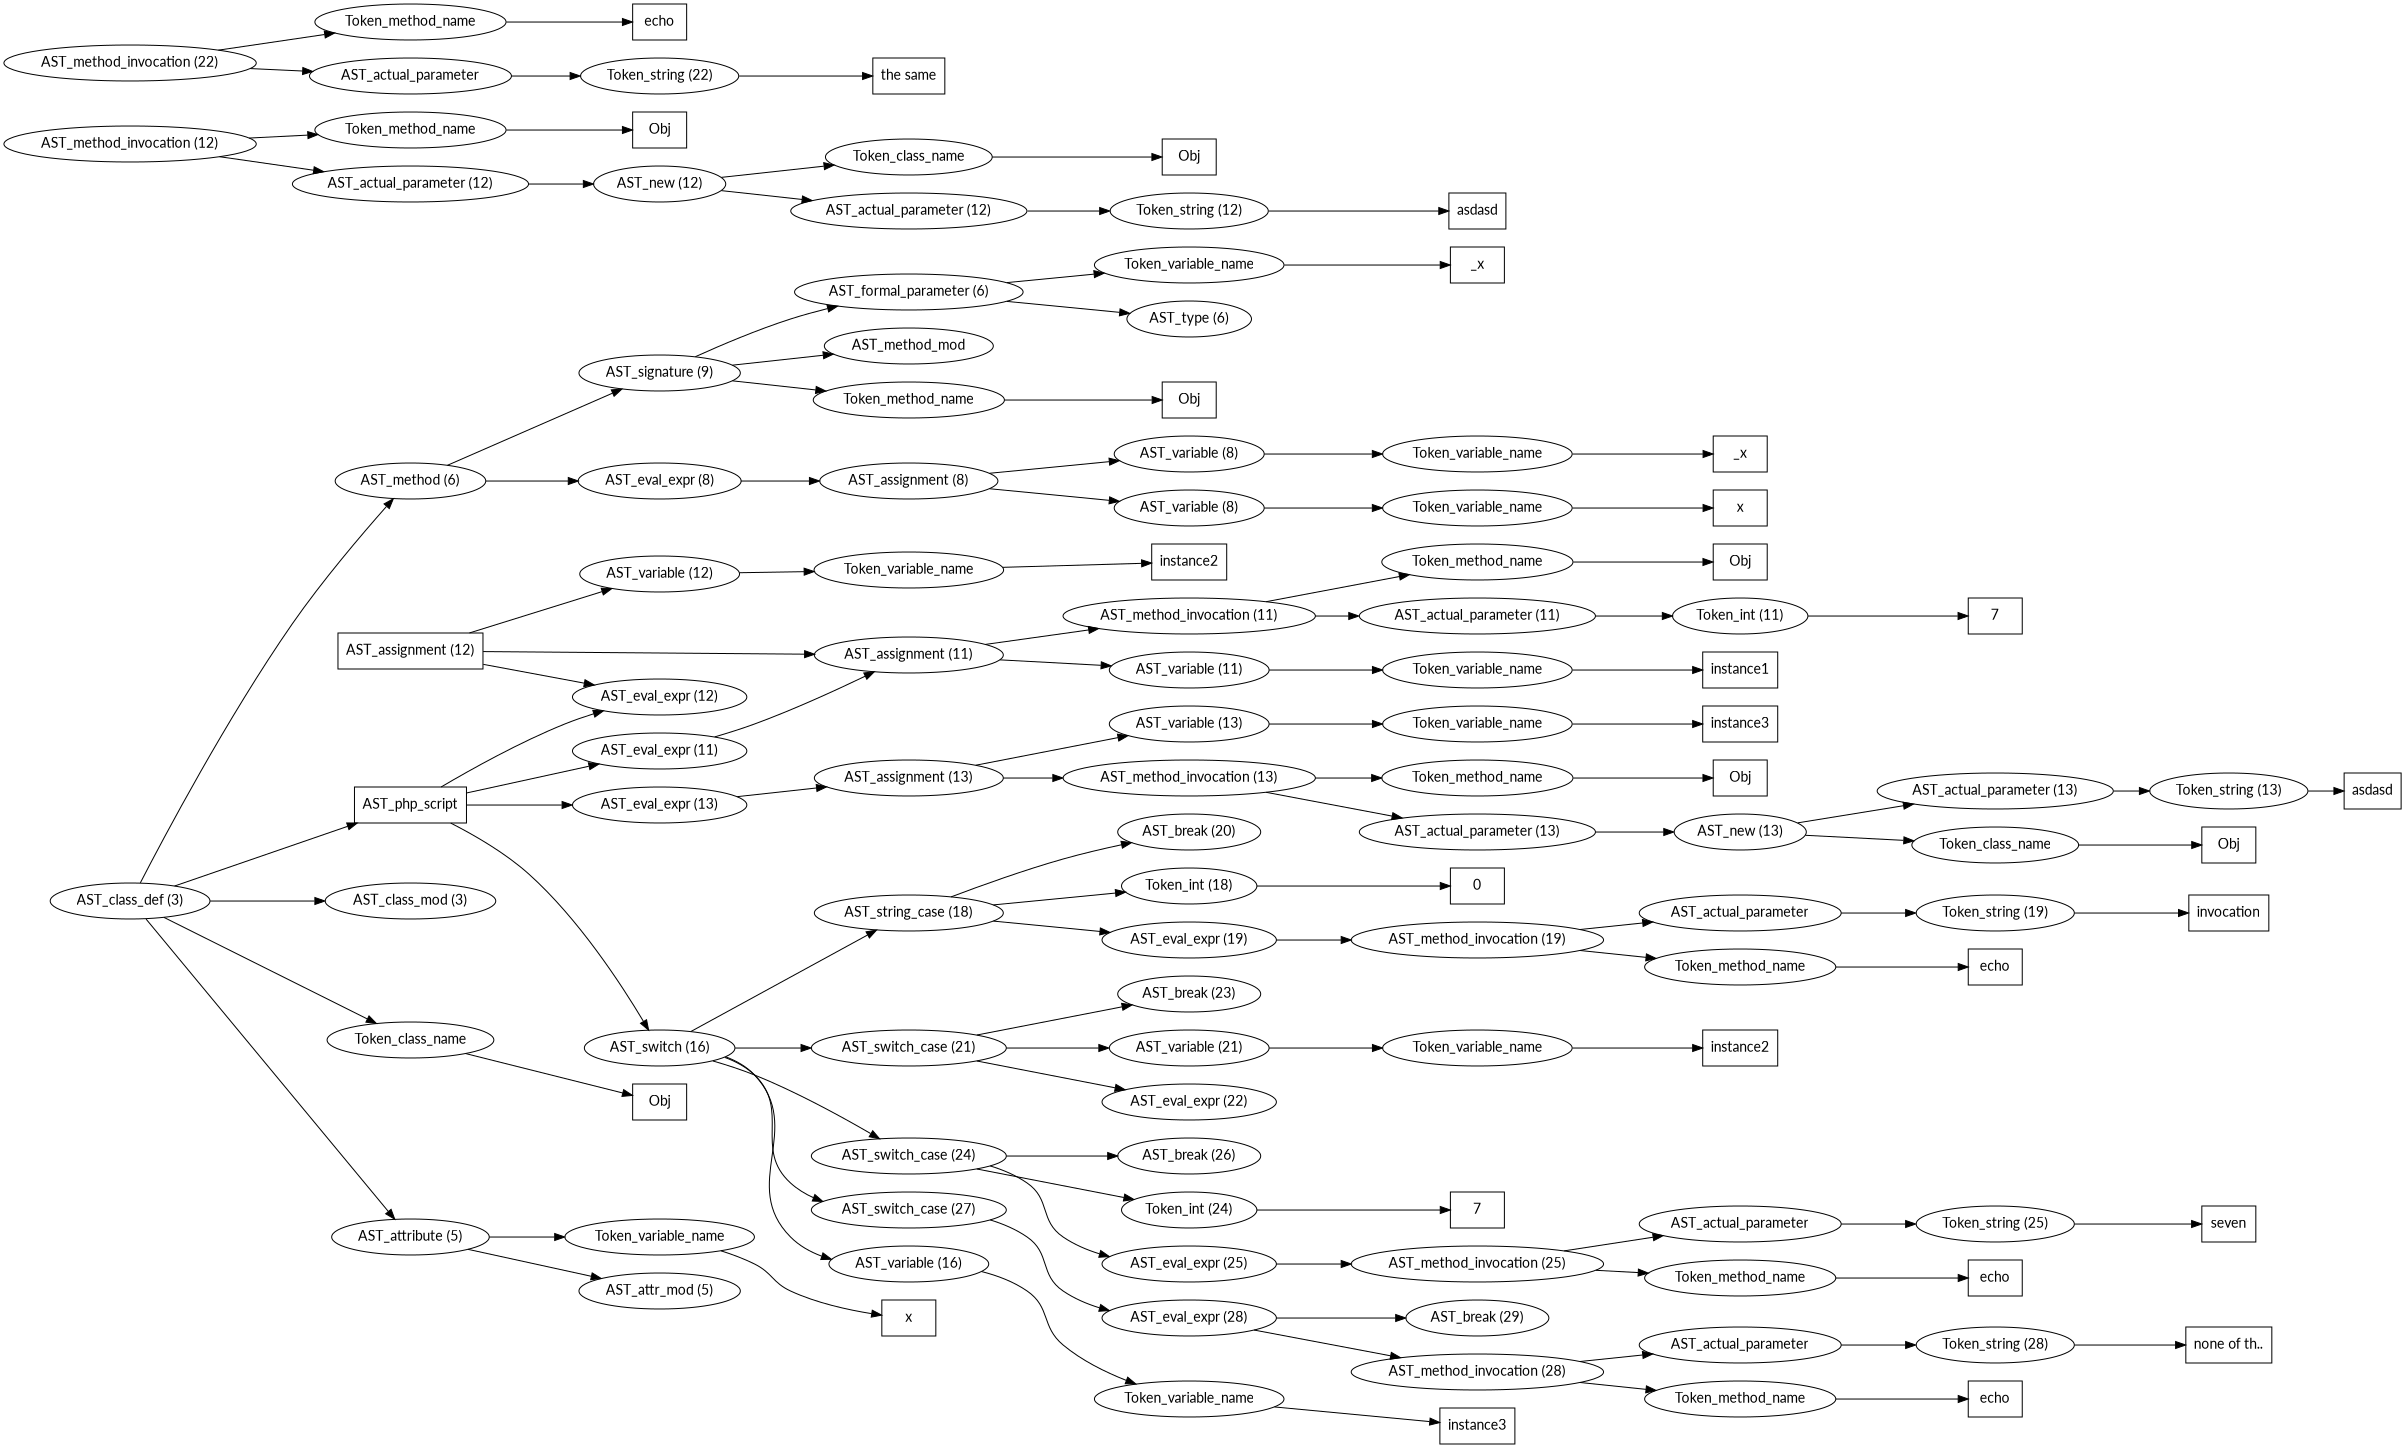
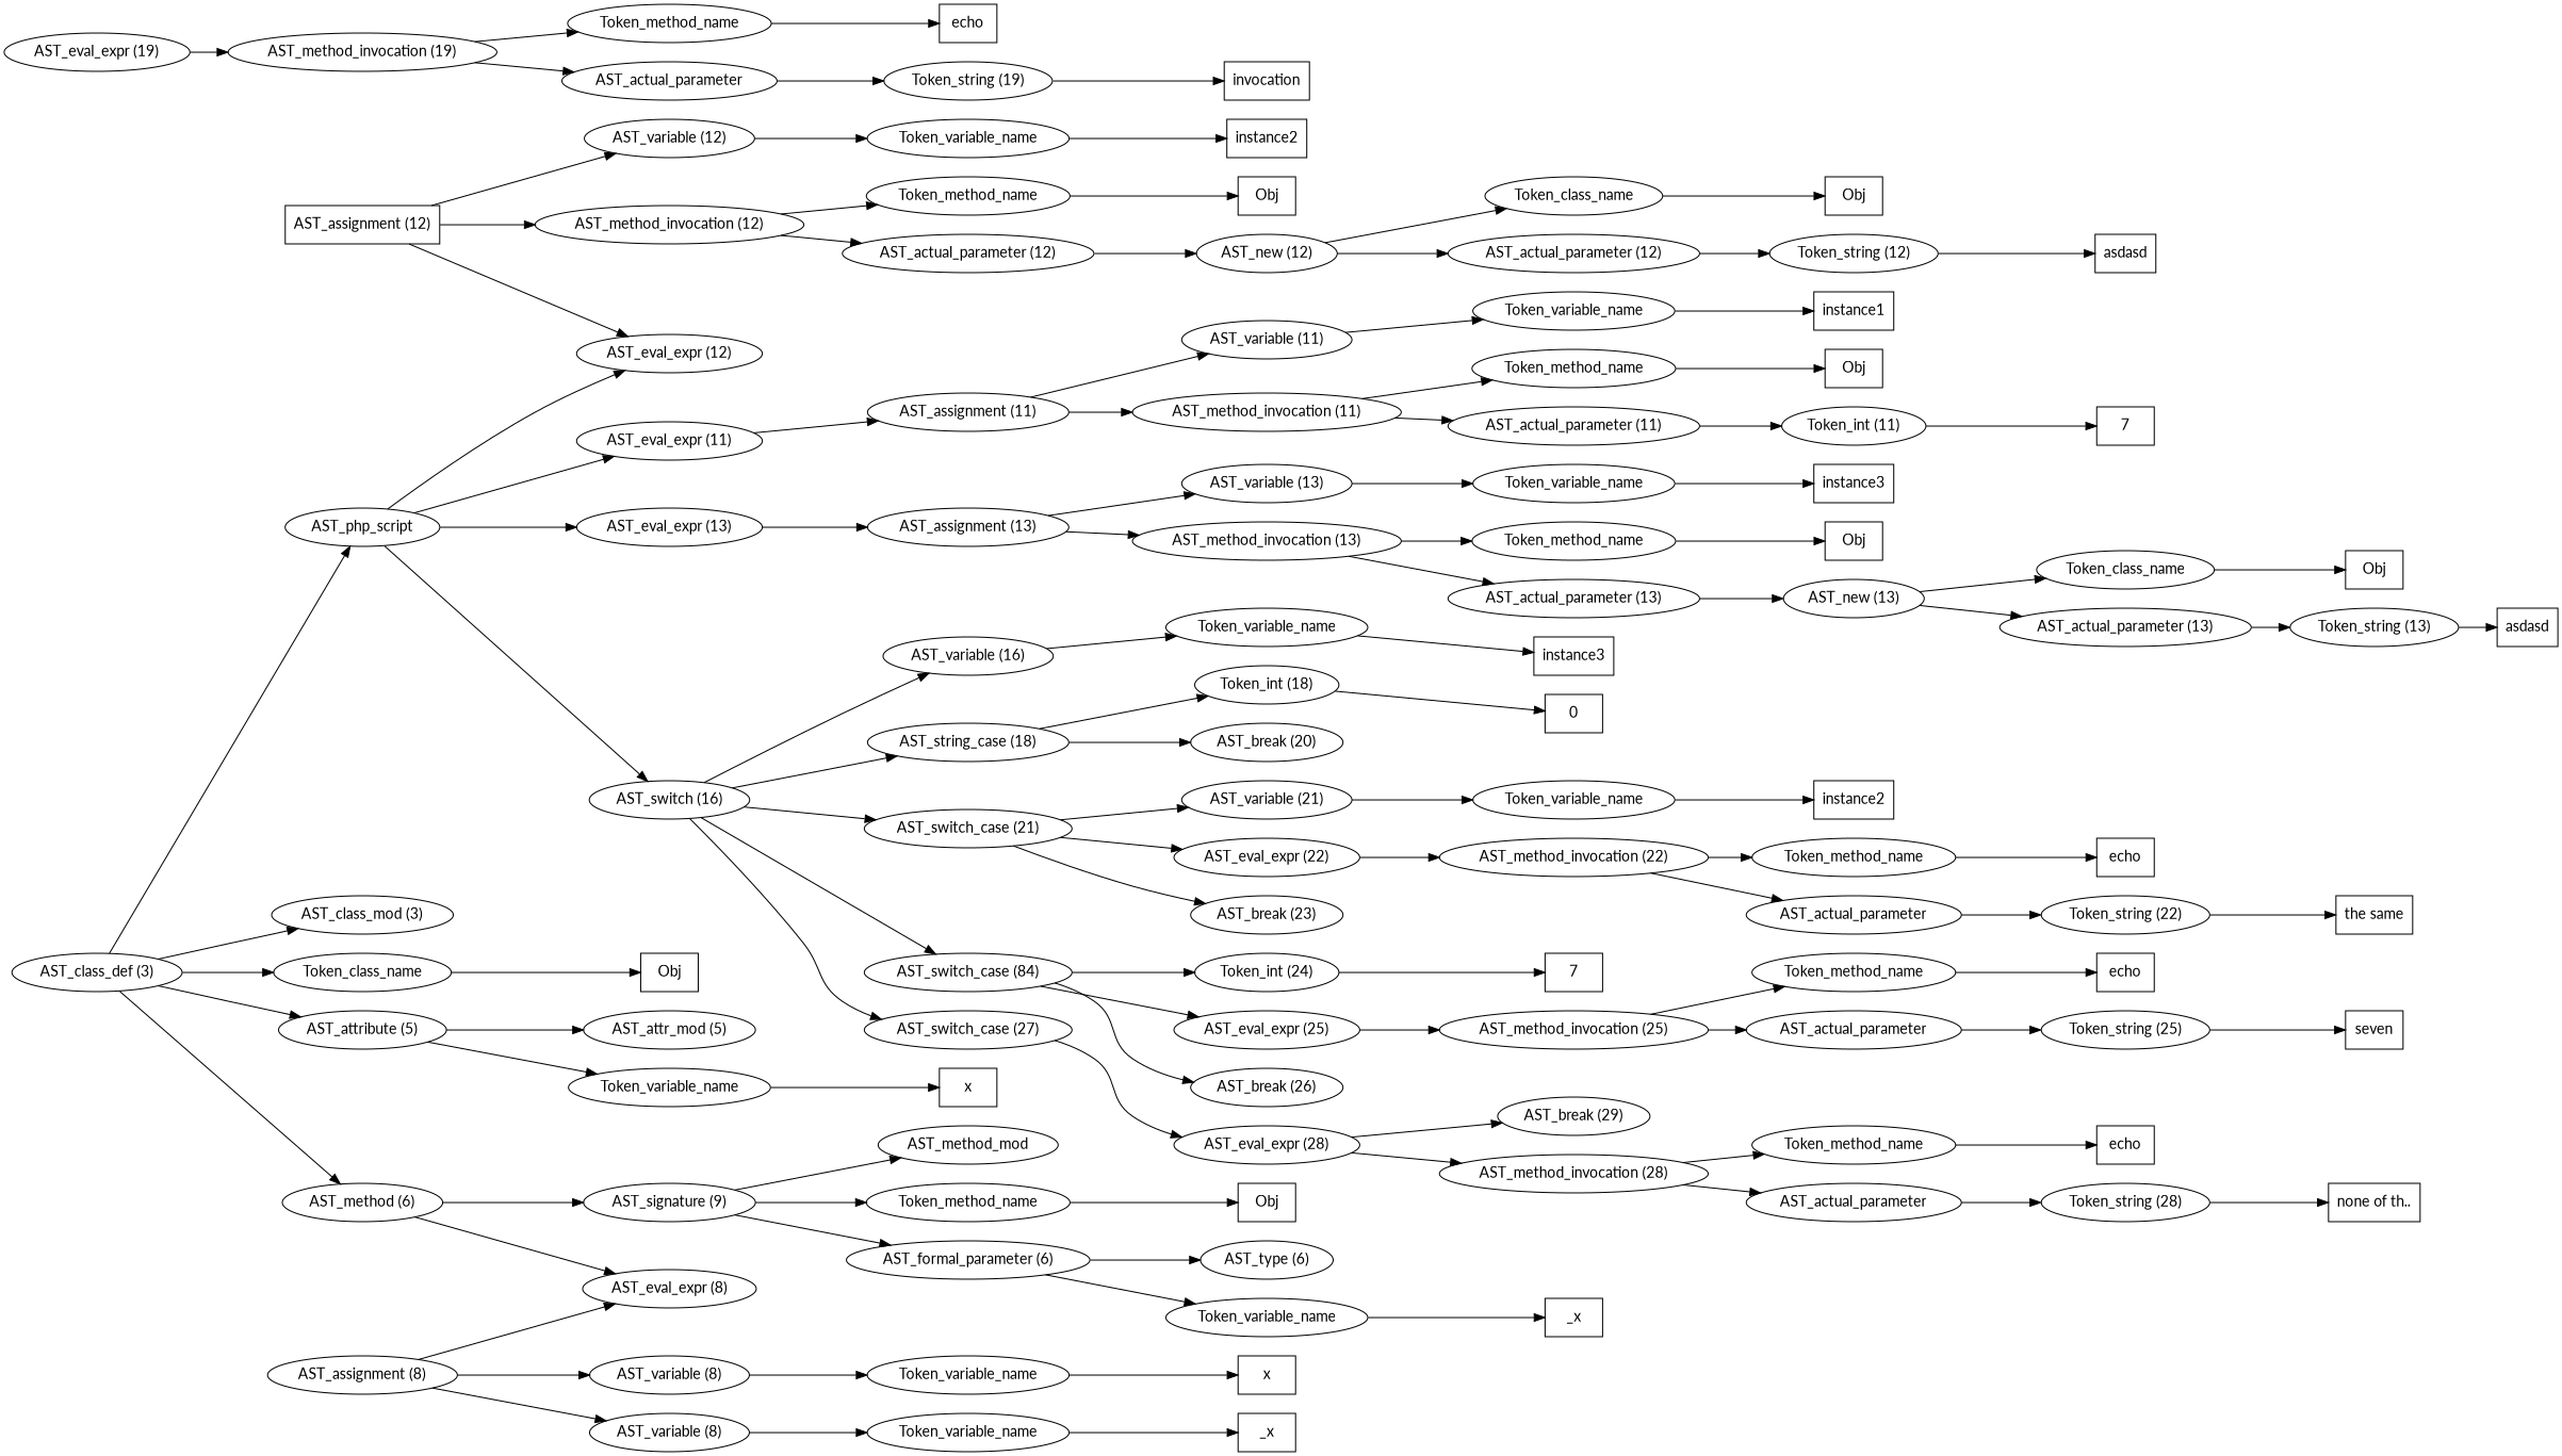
  digraph {
    fontname=Lato
    rankdir=LR
    node [fontname=Lato]
    edge [fontname=Lato]
-   n1 [label=AST_php_script shape=box]
+   n1 [label=AST_php_script]
    n2 [label="AST_eval_expr (11)"]
    n3 [label="AST_eval_expr (12)"]
    n4 [label="AST_eval_expr (13)"]
    n5 [label="AST_switch (16)"]
    n6 [label="AST_class_def (3)"]
    n7 [label="AST_class_mod (3)"]
    n8 [label=Token_class_name]
    n9 [label="AST_attribute (5)"]
    n10 [label="AST_method (6)"]
    n11 [label="AST_assignment (11)"]
    n12 [label="AST_assignment (13)"]
    n13 [label="AST_variable (16)"]
    n14 [label="AST_string_case (18)"]
    n15 [label="AST_switch_case (21)"]
-   n16 [label="AST_switch_case (24)"]
+   n16 [label="AST_switch_case (84)"]
    n17 [label="AST_switch_case (27)"]
    n18 [label=Obj shape=box]
    n19 [label="AST_attr_mod (5)"]
    n20 [label=Token_variable_name]
    n21 [label="AST_signature (9)"]
    n22 [label="AST_eval_expr (8)"]
    n23 [label=x shape=box]
    n24 [label=AST_method_mod]
    n25 [label=Token_method_name]
    n26 [label="AST_formal_parameter (6)"]
    n27 [label="AST_assignment (8)"]
    n28 [label=Obj shape=box]
    n29 [label="AST_type (6)"]
    n30 [label=Token_variable_name]
    n31 [label=_x shape=box]
    n32 [label="AST_variable (8)"]
    n33 [label="AST_variable (8)"]
    n34 [label=Token_variable_name]
    n35 [label=Token_variable_name]
    n36 [label=x shape=box]
    n37 [label=_x shape=box]
    n38 [label="AST_variable (11)"]
    n39 [label="AST_method_invocation (11)"]
    n40 [label=Token_variable_name]
    n41 [label=Token_method_name]
    n42 [label="AST_actual_parameter (11)"]
    n43 [label=instance1 shape=box]
    n44 [label=Obj shape=box]
    n45 [label="Token_int (11)"]
    n46 [label=7 shape=box]
    n47 [label="AST_assignment (12)" shape=box]
    n48 [label="AST_variable (12)"]
    n49 [label="AST_method_invocation (12)"]
    n50 [label=Token_variable_name]
    n51 [label=Token_method_name]
    n52 [label="AST_actual_parameter (12)"]
    n53 [label=instance2 shape=box]
    n54 [label=Obj shape=box]
    n55 [label="AST_new (12)"]
    n56 [label=Token_class_name]
    n57 [label="AST_actual_parameter (12)"]
    n58 [label=Obj shape=box]
    n59 [label="Token_string (12)"]
    n60 [label=asdasd shape=box]
    n61 [label="AST_variable (13)"]
    n62 [label="AST_method_invocation (13)"]
    n63 [label=Token_variable_name]
    n64 [label=Token_method_name]
    n65 [label="AST_actual_parameter (13)"]
    n66 [label=instance3 shape=box]
    n67 [label=Obj shape=box]
    n68 [label="AST_new (13)"]
    n69 [label=Token_class_name]
    n70 [label="AST_actual_parameter (13)"]
    n71 [label=Obj shape=box]
    n72 [label="Token_string (13)"]
    n73 [label=asdasd shape=box]
    n74 [label=Token_variable_name]
    n75 [label="Token_int (18)"]
    n76 [label="AST_eval_expr (19)"]
    n77 [label="AST_break (20)"]
    n78 [label="AST_variable (21)"]
    n79 [label="AST_eval_expr (22)"]
    n80 [label="AST_break (23)"]
    n81 [label="Token_int (24)"]
    n82 [label="AST_eval_expr (25)"]
    n83 [label="AST_break (26)"]
    n84 [label="AST_eval_expr (28)"]
    n85 [label=instance3 shape=box]
    n86 [label=0 shape=box]
    n87 [label="AST_method_invocation (19)"]
    n88 [label=Token_method_name]
    n89 [label=AST_actual_parameter]
    n90 [label=echo shape=box]
    n91 [label="Token_string (19)"]
    n92 [label=invocation shape=box]
    n93 [label=Token_variable_name]
    n94 [label="AST_method_invocation (22)"]
    n95 [label=instance2 shape=box]
    n96 [label=Token_method_name]
    n97 [label=AST_actual_parameter]
    n98 [label=echo shape=box]
    n99 [label="Token_string (22)"]
    n100 [label="the same" shape=box]
    n101 [label=7 shape=box]
    n102 [label="AST_method_invocation (25)"]
    n103 [label=Token_method_name]
    n104 [label=AST_actual_parameter]
    n105 [label=echo shape=box]
    n106 [label="Token_string (25)"]
    n107 [label=seven shape=box]
    n108 [label="AST_break (29)"]
    n109 [label="AST_method_invocation (28)"]
    n110 [label=Token_method_name]
    n111 [label=AST_actual_parameter]
    n112 [label=echo shape=box]
    n113 [label="Token_string (28)"]
    n114 [label="none of th.." shape=box]
    n1 -> n2
    n1 -> n3
    n1 -> n4
    n1 -> n5
    n2 -> n11
    n4 -> n12
    n5 -> n13
    n5 -> n14
    n5 -> n15
    n5 -> n16
    n5 -> n17
    n6 -> n1
    n6 -> n7
    n6 -> n8
    n6 -> n9
    n6 -> n10
    n8 -> n18
    n9 -> n19
    n9 -> n20
    n10 -> n21
    n10 -> n22
    n11 -> n38
    n11 -> n39
    n12 -> n61
    n12 -> n62
    n13 -> n74
    n14 -> n75
-   n14 -> n76
    n14 -> n77
    n15 -> n78
    n15 -> n79
    n15 -> n80
    n16 -> n81
    n16 -> n82
    n16 -> n83
    n17 -> n84
    n20 -> n23
    n21 -> n24
    n21 -> n25
    n21 -> n26
-   n22 -> n27
+   n27 -> n22
    n25 -> n28
    n26 -> n29
    n26 -> n30
    n27 -> n32
    n27 -> n33
    n30 -> n31
    n32 -> n34
    n33 -> n35
    n34 -> n36
    n35 -> n37
    n38 -> n40
    n39 -> n41
    n39 -> n42
    n40 -> n43
    n41 -> n44
    n42 -> n45
    n45 -> n46
    n47 -> n3
    n47 -> n48
-   n47 -> n11
+   n47 -> n49
    n48 -> n50
    n49 -> n51
    n49 -> n52
    n50 -> n53
    n51 -> n54
    n52 -> n55
    n55 -> n56
    n55 -> n57
    n56 -> n58
    n57 -> n59
    n59 -> n60
    n61 -> n63
    n62 -> n64
    n62 -> n65
    n63 -> n66
    n64 -> n67
    n65 -> n68
    n68 -> n69
    n68 -> n70
    n69 -> n71
    n70 -> n72
    n72 -> n73
    n74 -> n85
    n75 -> n86
    n76 -> n87
    n78 -> n93
+   n79 -> n94
    n81 -> n101
    n82 -> n102
    n84 -> n108
    n84 -> n109
    n87 -> n88
    n87 -> n89
    n88 -> n90
    n89 -> n91
    n91 -> n92
    n93 -> n95
    n94 -> n96
    n94 -> n97
    n96 -> n98
    n97 -> n99
    n99 -> n100
    n102 -> n103
    n102 -> n104
    n103 -> n105
    n104 -> n106
    n106 -> n107
    n109 -> n110
    n109 -> n111
    n110 -> n112
    n111 -> n113
    n113 -> n114
  }
